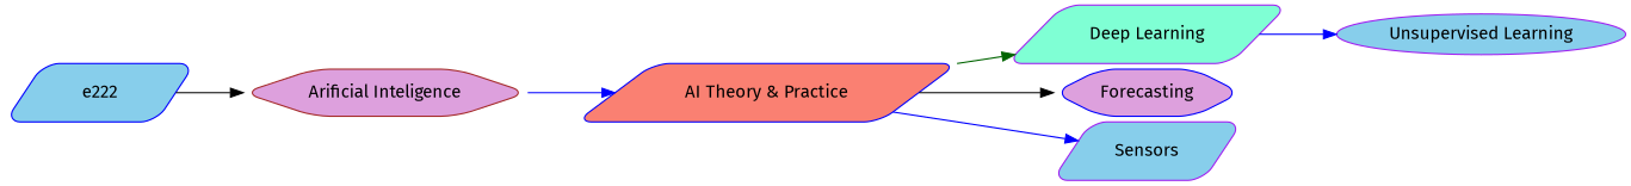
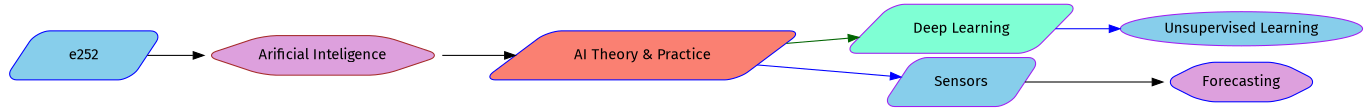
  digraph {
    fontname="Fira Sans"
    nodesep=0.05
    rankdir=LR
    ranksep=0.525
    splines=line
    node [color=blue fillcolor=skyblue fontname="Fira Sans" shadow_blur=5 shadow_offset=7 shape=parallelogram style="rounded,filled"]
    edge [color=black fontname="Fira Sans"]
-   e222 [height=0.05 width=2]
+   e222 [height=0.05 width=2 label=e252]
    "Arificial Inteligence" [color=brown fillcolor=plum height=0.05 shape=hexagon width=2]
    "AI Theory & Practice" [fillcolor=salmon height=0.05 width=2]
    "Deep Learning" [color=purple fillcolor=aquamarine height=0.05 width=2]
    Forecasting [fillcolor=plum height=0.05 shape=hexagon width=2]
    Sensors [color=purple height=0.05 width=2]
    "Unsupervised Learning" [color=purple height=0.05 shape=ellipse width=2]
    e222 -> "Arificial Inteligence"
-   "Arificial Inteligence" -> "AI Theory & Practice" [color=blue]
+   "Arificial Inteligence" -> "AI Theory & Practice"
    "AI Theory & Practice" -> "Deep Learning" [color=darkgreen]
-   "AI Theory & Practice" -> Forecasting
+   Sensors -> Forecasting
    "AI Theory & Practice" -> Sensors [color=blue]
    "Deep Learning" -> "Unsupervised Learning" [color=blue]
  }
